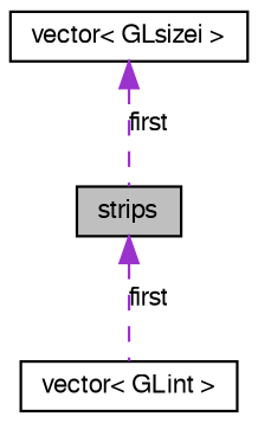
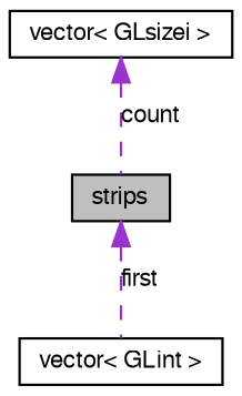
  digraph {
    node [color=black fillcolor=white fontname=FreeSans fontsize=10 shape=record style=filled]
    edge [color=darkorchid3 dir=back fontname=FreeSans fontsize=10 labelfontname=FreeSans labelfontsize=10 style=dashed]
    n1 [fillcolor=grey75 fontcolor=black height=0.2 label=strips width=0.4]
    n2 [height=0.2 label="vector\< GLint \>" width=0.4]
    n3 [height=0.2 label="vector\< GLsizei \>" width=0.4]
    n1 -> n2 [label=first]
-   n3 -> n1 [label=first]
+   n3 -> n1 [label=count]
  }
